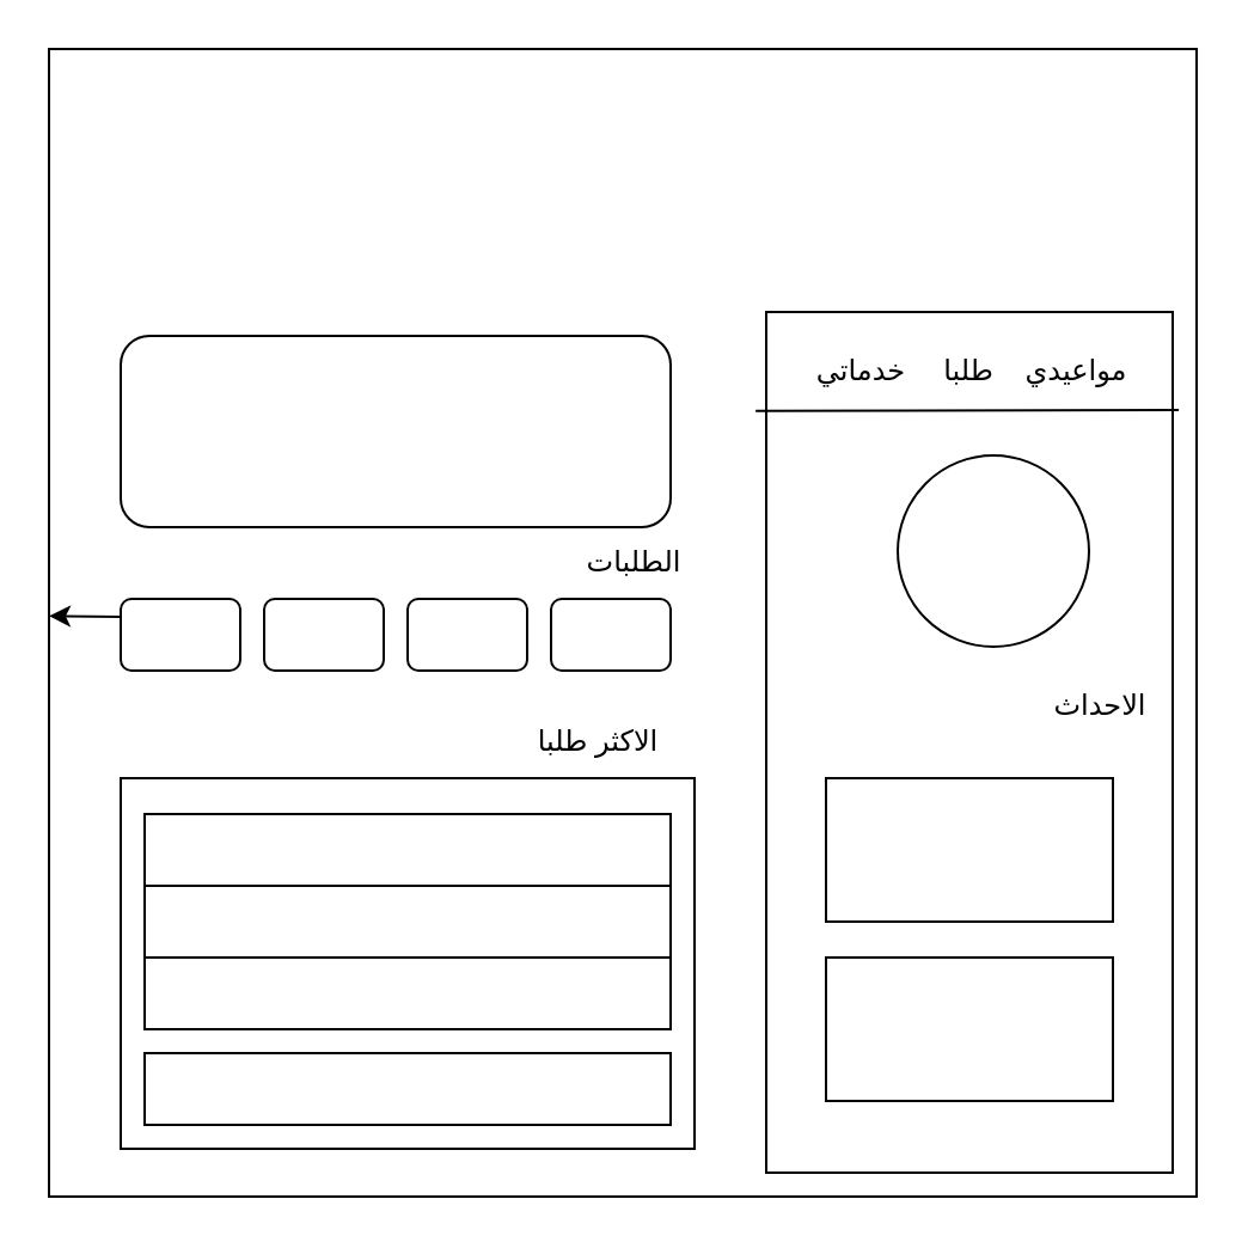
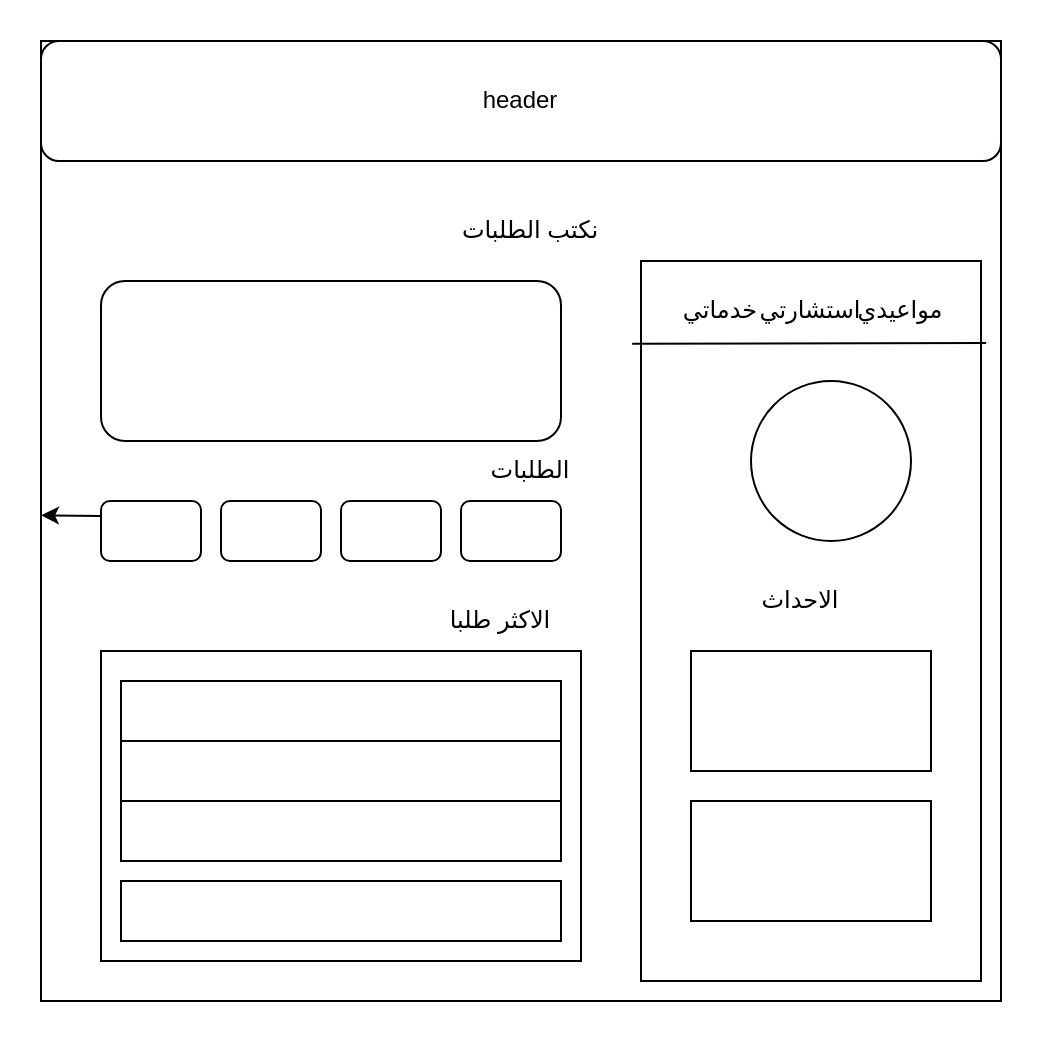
  <mxCell id="0" />
  <mxCell id="1" parent="0" />
  <mxCell id="2" value="" style="whiteSpace=wrap;html=1;aspect=fixed;" vertex="1" parent="1"><mxGeometry x="20" y="20" width="480" height="480" as="geometry" /></mxCell>
+ <mxCell id="3" value="header" style="rounded=1;whiteSpace=wrap;html=1;" vertex="1" parent="1"><mxGeometry x="20" y="20" width="480" height="60" as="geometry" /></mxCell>
+ <mxCell id="4" value="نكتب الطلبات" style="text;align=center;html=1;verticalAlign=middle;whiteSpace=wrap;rounded=0;strokeWidth=1;" vertex="1" parent="1"><mxGeometry x="215" y="90" width="100" height="50" as="geometry" /></mxCell>
  <mxCell id="5" value="" style="rounded=0;whiteSpace=wrap;html=1;strokeWidth=1;" vertex="1" parent="1"><mxGeometry x="320" y="130" width="170" height="360" as="geometry" /></mxCell>
  <mxCell id="6" value="" style="rounded=1;whiteSpace=wrap;html=1;strokeWidth=1;" vertex="1" parent="1"><mxGeometry x="50" y="140" width="230" height="80" as="geometry" /></mxCell>
  <mxCell id="7" style="edgeStyle=none;html=1;exitX=0;exitY=0.25;exitDx=0;exitDy=0;" edge="1" parent="1" source="8" target="2"><mxGeometry relative="1" as="geometry" /></mxCell>
  <mxCell id="8" value="" style="rounded=1;whiteSpace=wrap;html=1;strokeWidth=1;" vertex="1" parent="1"><mxGeometry x="50" y="250" width="50" height="30" as="geometry" /></mxCell>
  <mxCell id="9" value="" style="rounded=1;whiteSpace=wrap;html=1;strokeWidth=1;" vertex="1" parent="1"><mxGeometry x="110" y="250" width="50" height="30" as="geometry" /></mxCell>
  <mxCell id="10" value="" style="rounded=1;whiteSpace=wrap;html=1;strokeWidth=1;" vertex="1" parent="1"><mxGeometry x="170" y="250" width="50" height="30" as="geometry" /></mxCell>
  <mxCell id="11" value="" style="rounded=1;whiteSpace=wrap;html=1;strokeWidth=1;" vertex="1" parent="1"><mxGeometry x="230" y="250" width="50" height="30" as="geometry" /></mxCell>
  <mxCell id="12" value="الطلبات" style="text;strokeColor=none;align=center;fillColor=none;html=1;verticalAlign=middle;whiteSpace=wrap;rounded=0;strokeWidth=1;" vertex="1" parent="1"><mxGeometry x="235" y="220" width="60" height="30" as="geometry" /></mxCell>
  <mxCell id="13" value="الاكثر طلبا" style="text;strokeColor=none;align=center;fillColor=none;html=1;verticalAlign=middle;whiteSpace=wrap;rounded=0;strokeWidth=1;" vertex="1" parent="1"><mxGeometry x="220" y="295" width="60" height="30" as="geometry" /></mxCell>
  <mxCell id="14" value="" style="rounded=0;whiteSpace=wrap;html=1;strokeWidth=1;" vertex="1" parent="1"><mxGeometry x="50" y="325" width="240" height="155" as="geometry" /></mxCell>
  <mxCell id="15" value="" style="rounded=0;whiteSpace=wrap;html=1;strokeWidth=1;" vertex="1" parent="1"><mxGeometry x="60" y="340" width="220" height="30" as="geometry" /></mxCell>
  <mxCell id="16" value="" style="rounded=0;whiteSpace=wrap;html=1;strokeWidth=1;" vertex="1" parent="1"><mxGeometry x="60" y="370" width="220" height="30" as="geometry" /></mxCell>
  <mxCell id="17" value="" style="rounded=0;whiteSpace=wrap;html=1;strokeWidth=1;" vertex="1" parent="1"><mxGeometry x="60" y="400" width="220" height="30" as="geometry" /></mxCell>
  <mxCell id="18" value="" style="rounded=0;whiteSpace=wrap;html=1;strokeWidth=1;" vertex="1" parent="1"><mxGeometry x="60" y="440" width="220" height="30" as="geometry" /></mxCell>
  <mxCell id="19" value="" style="rounded=0;whiteSpace=wrap;html=1;strokeWidth=1;" vertex="1" parent="1"><mxGeometry x="345" y="325" width="120" height="60" as="geometry" /></mxCell>
  <mxCell id="20" value="" style="ellipse;whiteSpace=wrap;html=1;aspect=fixed;strokeWidth=1;" vertex="1" parent="1"><mxGeometry x="375" y="190" width="80" height="80" as="geometry" /></mxCell>
  <mxCell id="21" value="" style="rounded=0;whiteSpace=wrap;html=1;strokeWidth=1;" vertex="1" parent="1"><mxGeometry x="345" y="400" width="120" height="60" as="geometry" /></mxCell>
- <mxCell id="22" value="الاحداث" style="text;strokeColor=none;align=center;fillColor=none;html=1;verticalAlign=middle;whiteSpace=wrap;rounded=0;strokeWidth=1;" vertex="1" parent="1"><mxGeometry x="430" y="280" width="60" height="30" as="geometry" /></mxCell>
+ <mxCell id="22" value="الاحداث" style="text;strokeColor=none;align=center;fillColor=none;html=1;verticalAlign=middle;whiteSpace=wrap;rounded=0;strokeWidth=1;" vertex="1" parent="1"><mxGeometry x="370" y="285" width="60" height="30" as="geometry" /></mxCell>
  <mxCell id="23" value="خدماتي" style="text;strokeColor=none;align=center;fillColor=none;html=1;verticalAlign=middle;whiteSpace=wrap;rounded=0;strokeWidth=1;" vertex="1" parent="1"><mxGeometry x="330" y="140" width="60" height="30" as="geometry" /></mxCell>
- <mxCell id="24" value="طلبا" style="text;strokeColor=none;align=center;fillColor=none;html=1;verticalAlign=middle;whiteSpace=wrap;rounded=0;strokeWidth=1;" vertex="1" parent="1"><mxGeometry x="375" y="140" width="60" height="30" as="geometry" /></mxCell>
+ <mxCell id="24" value="استشارتي" style="text;strokeColor=none;align=center;fillColor=none;html=1;verticalAlign=middle;whiteSpace=wrap;rounded=0;strokeWidth=1;" vertex="1" parent="1"><mxGeometry x="375" y="140" width="60" height="30" as="geometry" /></mxCell>
  <mxCell id="25" value="مواعيدي" style="text;strokeColor=none;align=center;fillColor=none;html=1;verticalAlign=middle;whiteSpace=wrap;rounded=0;strokeWidth=1;" vertex="1" parent="1"><mxGeometry x="420" y="140" width="60" height="30" as="geometry" /></mxCell>
  <mxCell id="26" value="" style="endArrow=none;html=1;entryX=1.015;entryY=0.114;entryDx=0;entryDy=0;entryPerimeter=0;exitX=-0.026;exitY=0.115;exitDx=0;exitDy=0;exitPerimeter=0;" edge="1" parent="1" source="5" target="5"><mxGeometry width="50" height="50" relative="1" as="geometry"><mxPoint x="345" y="180" as="sourcePoint" /><mxPoint x="395" y="130" as="targetPoint" /></mxGeometry></mxCell>
